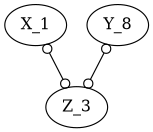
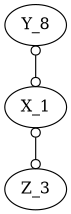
  digraph {
    node [shape=oval]
    edge [arrowhead=odot arrowtail=odot color=black dir=both]
    n1 [label=X_1]
    n2 [label=Z_3]
    n3 [label=Y_8]
    n1 -> n2
-   n3 -> n2
+   n3 -> n1
  }
